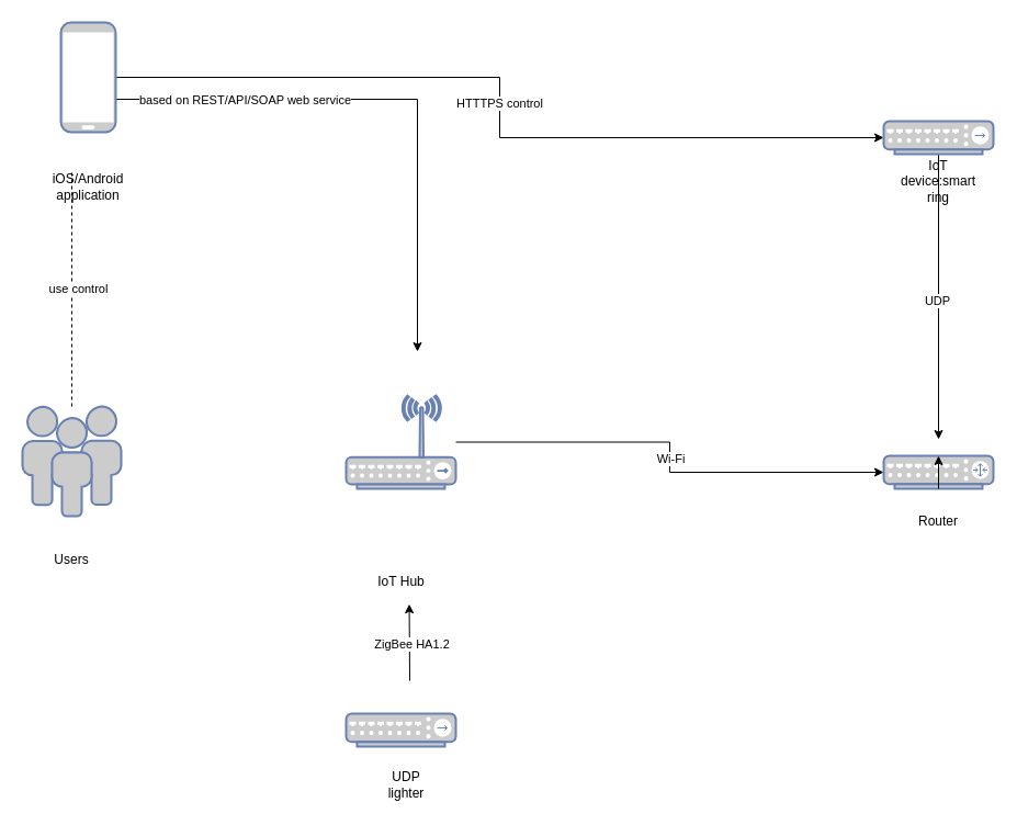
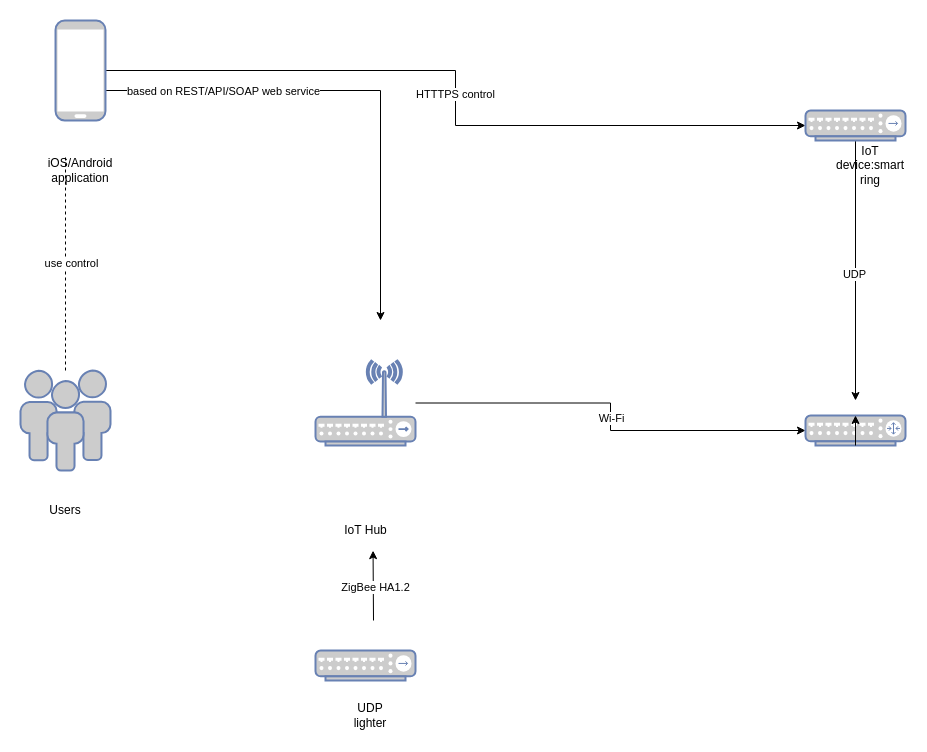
  <mxCell id="0" style=";html=1;" />
  <mxCell id="1" style=";html=1;" parent="0" />
  <mxCell id="2" style="edgeStyle=orthogonalEdgeStyle;rounded=0;orthogonalLoop=1;jettySize=auto;html=1;entryX=0;entryY=0.5;entryDx=0;entryDy=0;entryPerimeter=0;" edge="1" parent="1" source="4" target="10"><mxGeometry relative="1" as="geometry"><Array as="points"><mxPoint x="610" y="402" /><mxPoint x="610" y="430" /></Array></mxGeometry></mxCell>
  <mxCell id="3" value="Wi-Fi" style="edgeLabel;html=1;align=center;verticalAlign=middle;resizable=0;points=[];" vertex="1" connectable="0" parent="2"><mxGeometry x="0.005" relative="1" as="geometry"><mxPoint as="offset" /></mxGeometry></mxCell>
  <mxCell id="4" value="" style="fontColor=#0066CC;verticalAlign=top;verticalLabelPosition=bottom;labelPosition=center;align=center;html=1;outlineConnect=0;fillColor=#CCCCCC;strokeColor=#6881B3;gradientColor=none;gradientDirection=north;strokeWidth=2;shape=mxgraph.networks.wireless_hub;" vertex="1" parent="1"><mxGeometry x="315" y="360" width="100" height="85" as="geometry" /></mxCell>
  <mxCell id="5" value="IoT Hub" style="text;html=1;align=center;verticalAlign=middle;resizable=0;points=[];autosize=1;strokeColor=none;fillColor=none;" vertex="1" parent="1"><mxGeometry x="330" y="515" width="70" height="30" as="geometry" /></mxCell>
  <mxCell id="6" value="" style="fontColor=#0066CC;verticalAlign=top;verticalLabelPosition=bottom;labelPosition=center;align=center;html=1;outlineConnect=0;fillColor=#CCCCCC;strokeColor=#6881B3;gradientColor=none;gradientDirection=north;strokeWidth=2;shape=mxgraph.networks.users;" vertex="1" parent="1"><mxGeometry x="20" y="370" width="90" height="100" as="geometry" /></mxCell>
  <mxCell id="7" value="Users" style="text;html=1;strokeColor=none;fillColor=none;align=center;verticalAlign=middle;whiteSpace=wrap;rounded=0;" vertex="1" parent="1"><mxGeometry x="35" y="495" width="60" height="30" as="geometry" /></mxCell>
  <mxCell id="8" value="" style="fontColor=#0066CC;verticalAlign=top;verticalLabelPosition=bottom;labelPosition=center;align=center;html=1;outlineConnect=0;fillColor=#CCCCCC;strokeColor=#6881B3;gradientColor=none;gradientDirection=north;strokeWidth=2;shape=mxgraph.networks.hub;" vertex="1" parent="1"><mxGeometry x="315" y="650" width="100" height="30" as="geometry" /></mxCell>
  <mxCell id="9" value="UDP lighter" style="text;html=1;strokeColor=none;fillColor=none;align=center;verticalAlign=middle;whiteSpace=wrap;rounded=0;" vertex="1" parent="1"><mxGeometry x="340" y="700" width="60" height="30" as="geometry" /></mxCell>
  <mxCell id="10" value="" style="fontColor=#0066CC;verticalAlign=top;verticalLabelPosition=bottom;labelPosition=center;align=center;html=1;outlineConnect=0;fillColor=#CCCCCC;strokeColor=#6881B3;gradientColor=none;gradientDirection=north;strokeWidth=2;shape=mxgraph.networks.router;" vertex="1" parent="1"><mxGeometry x="805" y="415" width="100" height="30" as="geometry" /></mxCell>
- <mxCell id="11" value="Router" style="text;html=1;strokeColor=none;fillColor=none;align=center;verticalAlign=middle;whiteSpace=wrap;rounded=0;" vertex="1" parent="1"><mxGeometry x="825" y="460" width="60" height="30" as="geometry" /></mxCell>
  <mxCell id="12" style="edgeStyle=orthogonalEdgeStyle;rounded=0;orthogonalLoop=1;jettySize=auto;html=1;exitX=0.5;exitY=1;exitDx=0;exitDy=0;exitPerimeter=0;entryX=0.5;entryY=0;entryDx=0;entryDy=0;entryPerimeter=0;" edge="1" parent="1" source="10" target="10"><mxGeometry relative="1" as="geometry" /></mxCell>
  <mxCell id="13" style="edgeStyle=orthogonalEdgeStyle;rounded=0;orthogonalLoop=1;jettySize=auto;html=1;" edge="1" parent="1"><mxGeometry relative="1" as="geometry"><mxPoint x="95" y="80" as="sourcePoint" /><mxPoint x="380" y="320" as="targetPoint" /><Array as="points"><mxPoint x="95" y="90" /><mxPoint x="380" y="90" /></Array></mxGeometry></mxCell>
  <mxCell id="14" value="based on REST/API/SOAP web service" style="edgeLabel;html=1;align=center;verticalAlign=middle;resizable=0;points=[];" vertex="1" connectable="0" parent="13"><mxGeometry x="-0.479" relative="1" as="geometry"><mxPoint as="offset" /></mxGeometry></mxCell>
  <mxCell id="15" style="edgeStyle=orthogonalEdgeStyle;rounded=0;orthogonalLoop=1;jettySize=auto;html=1;" edge="1" parent="1" source="17" target="21"><mxGeometry relative="1" as="geometry" /></mxCell>
  <mxCell id="16" value="HTTTPS control" style="edgeLabel;html=1;align=center;verticalAlign=middle;resizable=0;points=[];" vertex="1" connectable="0" parent="15"><mxGeometry x="-0.012" y="-1" relative="1" as="geometry"><mxPoint as="offset" /></mxGeometry></mxCell>
  <mxCell id="17" value="" style="fontColor=#0066CC;verticalAlign=top;verticalLabelPosition=bottom;labelPosition=center;align=center;html=1;outlineConnect=0;fillColor=#CCCCCC;strokeColor=#6881B3;gradientColor=none;gradientDirection=north;strokeWidth=2;shape=mxgraph.networks.mobile;" vertex="1" parent="1"><mxGeometry x="55" y="20" width="50" height="100" as="geometry" /></mxCell>
  <mxCell id="18" value="iOS/Android application" style="text;html=1;strokeColor=none;fillColor=none;align=center;verticalAlign=middle;whiteSpace=wrap;rounded=0;" vertex="1" parent="1"><mxGeometry x="50" y="155" width="60" height="30" as="geometry" /></mxCell>
  <mxCell id="19" style="edgeStyle=orthogonalEdgeStyle;rounded=0;orthogonalLoop=1;jettySize=auto;html=1;" edge="1" parent="1" source="21"><mxGeometry relative="1" as="geometry"><mxPoint x="855" y="400" as="targetPoint" /></mxGeometry></mxCell>
  <mxCell id="20" value="UDP" style="edgeLabel;html=1;align=center;verticalAlign=middle;resizable=0;points=[];" vertex="1" connectable="0" parent="19"><mxGeometry x="0.036" y="-2" relative="1" as="geometry"><mxPoint y="-1" as="offset" /></mxGeometry></mxCell>
  <mxCell id="21" value="" style="fontColor=#0066CC;verticalAlign=top;verticalLabelPosition=bottom;labelPosition=center;align=center;html=1;outlineConnect=0;fillColor=#CCCCCC;strokeColor=#6881B3;gradientColor=none;gradientDirection=north;strokeWidth=2;shape=mxgraph.networks.hub;" vertex="1" parent="1"><mxGeometry x="805" y="110" width="100" height="30" as="geometry" /></mxCell>
- <mxCell id="22" value="IoT device:smart ring" style="text;html=1;strokeColor=none;fillColor=none;align=center;verticalAlign=middle;whiteSpace=wrap;rounded=0;" vertex="1" parent="1"><mxGeometry x="825" y="150" width="60" height="30" as="geometry" /></mxCell>
+ <mxCell id="22" value="IoT device:smart ring" style="text;html=1;strokeColor=none;fillColor=none;align=center;verticalAlign=middle;whiteSpace=wrap;rounded=0;" vertex="1" parent="1"><mxGeometry x="840" y="150" width="60" height="30" as="geometry" /></mxCell>
  <mxCell id="23" value="" style="endArrow=classic;html=1;rounded=0;entryX=0.608;entryY=1.171;entryDx=0;entryDy=0;entryPerimeter=0;" edge="1" parent="1" target="5"><mxGeometry width="50" height="50" relative="1" as="geometry"><mxPoint x="373" y="620" as="sourcePoint" /><mxPoint x="475" y="280" as="targetPoint" /></mxGeometry></mxCell>
  <mxCell id="24" value="ZigBee HA1.2" style="edgeLabel;html=1;align=center;verticalAlign=middle;resizable=0;points=[];" vertex="1" connectable="0" parent="23"><mxGeometry x="-0.045" y="-2" relative="1" as="geometry"><mxPoint as="offset" /></mxGeometry></mxCell>
  <mxCell id="25" value="" style="endArrow=none;dashed=1;html=1;rounded=0;entryX=0.25;entryY=0;entryDx=0;entryDy=0;" edge="1" parent="1" source="6" target="18"><mxGeometry width="50" height="50" relative="1" as="geometry"><mxPoint x="425" y="330" as="sourcePoint" /><mxPoint x="475" y="280" as="targetPoint" /></mxGeometry></mxCell>
  <mxCell id="26" value="use control" style="edgeLabel;html=1;align=center;verticalAlign=middle;resizable=0;points=[];" vertex="1" connectable="0" parent="25"><mxGeometry x="-0.009" y="-5" relative="1" as="geometry"><mxPoint y="-1" as="offset" /></mxGeometry></mxCell>
